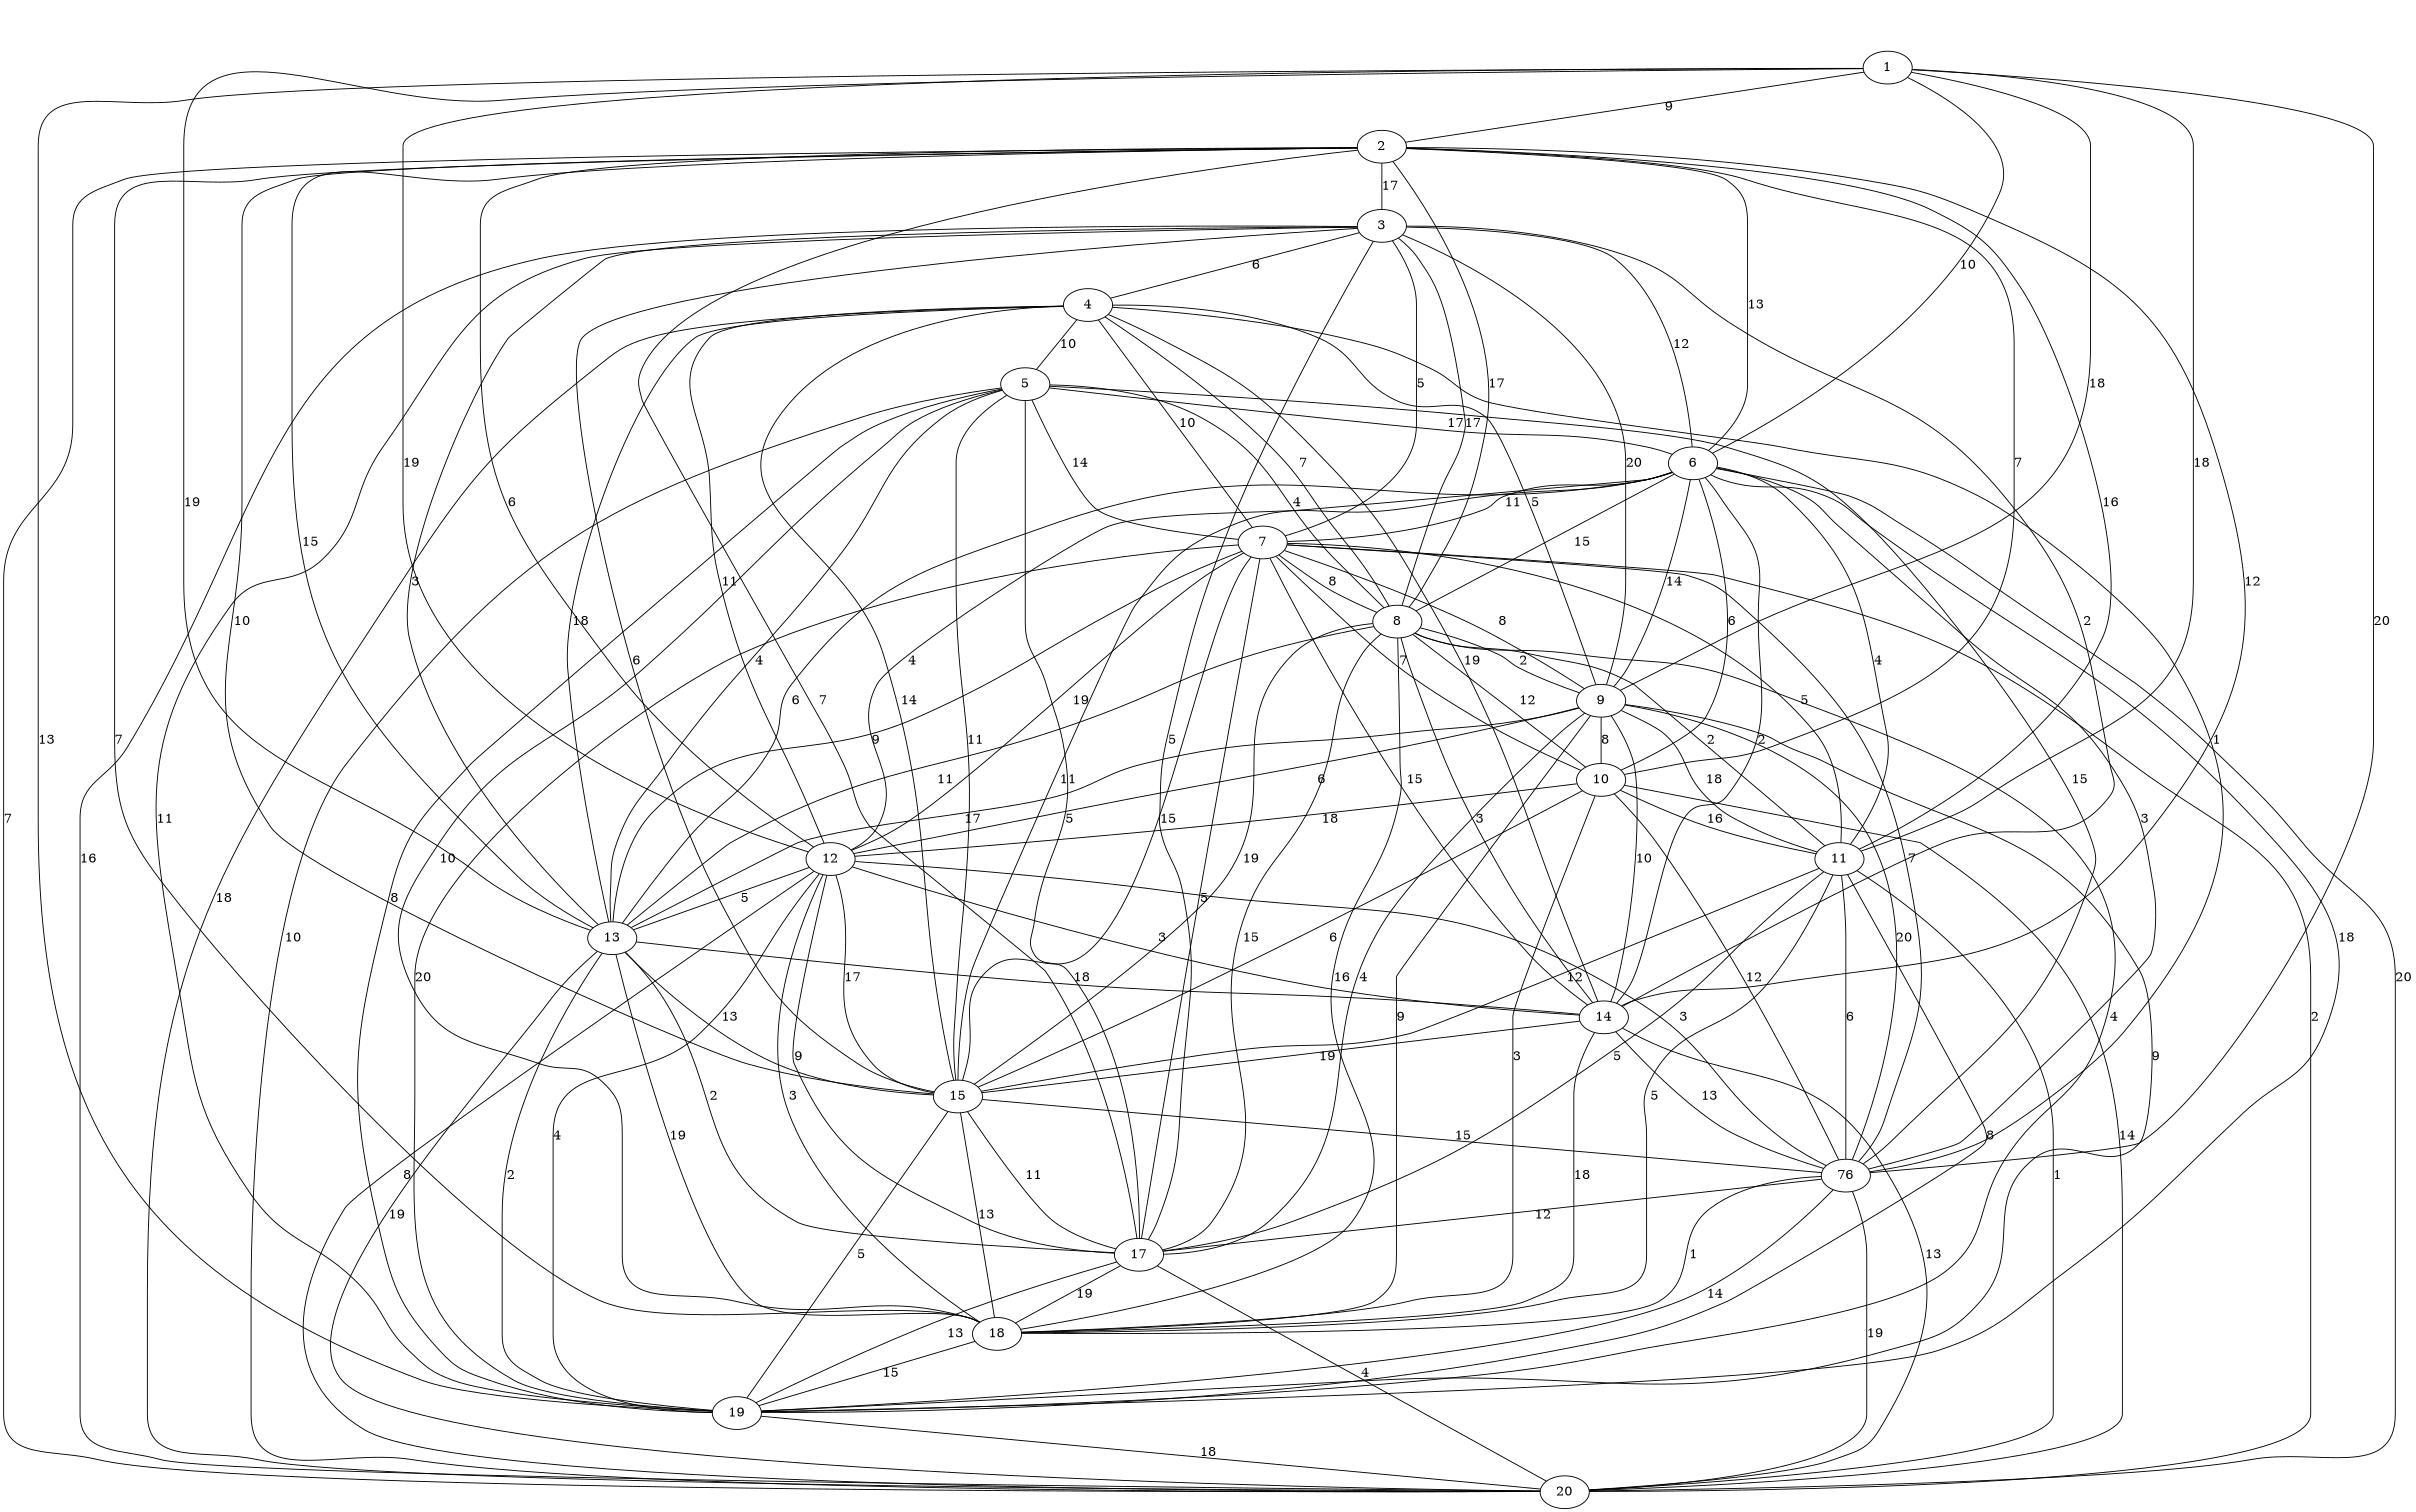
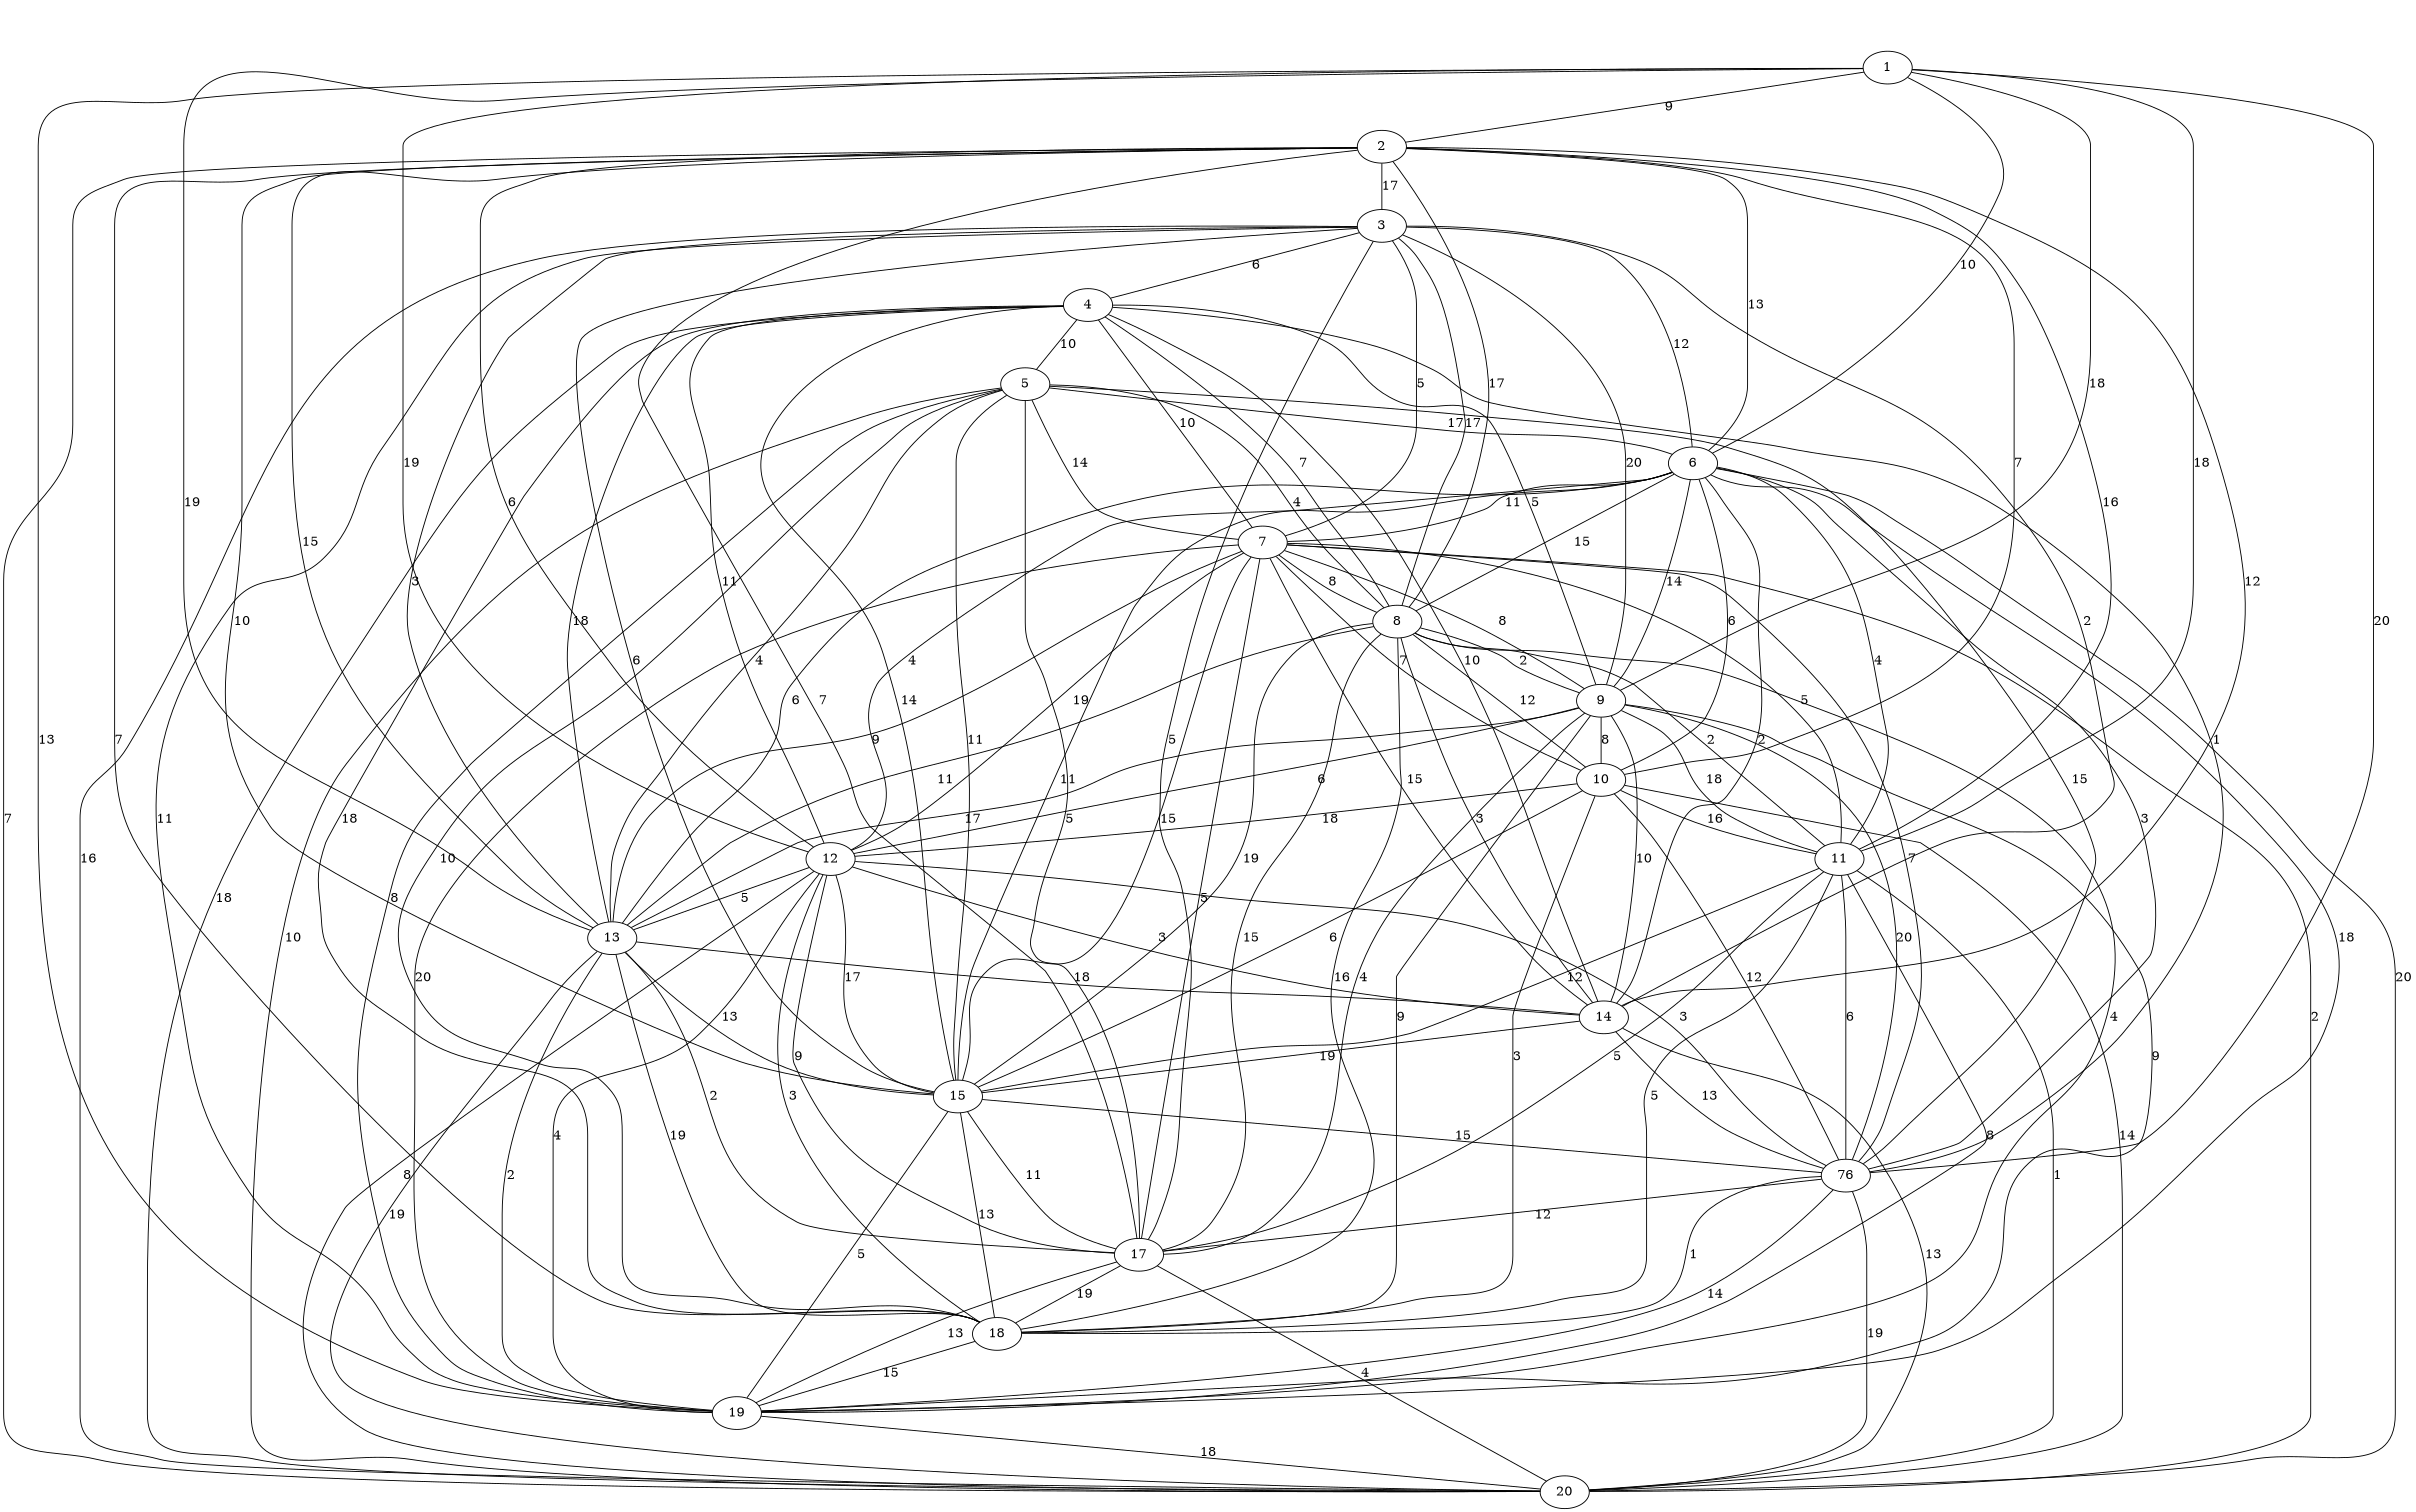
  graph {
    1
    12
    9
    6
    11
    13
    19
    n8 [label=76]
    2
    20
    17
    14
    15
    18
    10
    8
    7
    3
    4
    5
    1 -- 12 [label=19]
    1 -- 9 [label=18]
    1 -- 6 [label=10]
    1 -- 11 [label=18]
    1 -- 13 [label=19]
    1 -- 19 [label=13]
    1 -- n8 [label=20]
    1 -- 2 [label=9]
    12 -- 13 [label=5]
    12 -- 19 [label=4]
    12 -- n8 [label=3]
    12 -- 20 [label=8]
    12 -- 17 [label=9]
    12 -- 14 [label=3]
    12 -- 15 [label=17]
    12 -- 18 [label=3]
    9 -- 12 [label=6]
    9 -- 11 [label=18]
    9 -- 13 [label=17]
    9 -- 19 [label=9]
    9 -- n8 [label=20]
    9 -- 17 [label=4]
    9 -- 14 [label=10]
    9 -- 18 [label=9]
    9 -- 10 [label=8]
    6 -- 12 [label=4]
    6 -- 9 [label=14]
    6 -- 11 [label=4]
    6 -- 13 [label=6]
    6 -- 19 [label=18]
    6 -- n8 [label=3]
    6 -- 20 [label=20]
    6 -- 14 [label=2]
    6 -- 15 [label=11]
    6 -- 10 [label=6]
    6 -- 8 [label=15]
    6 -- 7 [label=11]
    11 -- 19 [label=8]
    11 -- n8 [label=6]
    11 -- 20 [label=1]
    11 -- 17 [label=5]
    11 -- 15 [label=12]
    11 -- 18 [label=5]
    13 -- 19 [label=2]
    13 -- 20 [label=19]
    13 -- 17 [label=2]
    13 -- 14 [label=18]
    13 -- 15 [label=13]
    13 -- 18 [label=19]
    19 -- 20 [label=18]
    n8 -- 19 [label=14]
    n8 -- 20 [label=19]
    n8 -- 17 [label=12]
    n8 -- 18 [label=1]
    2 -- 12 [label=6]
    2 -- 6 [label=13]
    2 -- 11 [label=16]
    2 -- 13 [label=15]
    2 -- 20 [label=7]
    2 -- 17 [label=7]
    2 -- 14 [label=12]
    2 -- 15 [label=10]
    2 -- 18 [label=7]
    2 -- 10 [label=7]
    2 -- 8 [label=17]
    2 -- 3 [label=17]
    17 -- 19 [label=13]
    17 -- 20 [label=4]
    17 -- 18 [label=19]
    14 -- n8 [label=13]
    14 -- 20 [label=13]
    14 -- 15 [label=19]
-   14 -- 18 [label=18]
+   4 -- 18 [label=18]
    15 -- 19 [label=5]
    15 -- n8 [label=15]
    15 -- 17 [label=11]
    15 -- 18 [label=13]
    18 -- 19 [label=15]
    10 -- 12 [label=18]
    10 -- 11 [label=16]
    10 -- n8 [label=12]
    10 -- 20 [label=14]
    10 -- 15 [label=6]
    10 -- 18 [label=3]
    8 -- 9 [label=2]
    8 -- 11 [label=2]
    8 -- 13 [label=11]
    8 -- 19 [label=4]
    8 -- 17 [label=15]
    8 -- 14 [label=3]
    8 -- 15 [label=19]
    8 -- 18 [label=16]
    8 -- 10 [label=12]
    7 -- 12 [label=19]
    7 -- 9 [label=8]
    7 -- 11 [label=5]
    7 -- 13 [label=9]
    7 -- 19 [label=20]
    7 -- n8 [label=7]
    7 -- 20 [label=2]
    7 -- 17 [label=5]
    7 -- 14 [label=15]
    7 -- 15 [label=15]
    7 -- 10 [label=7]
    7 -- 8 [label=8]
    3 -- 9 [label=20]
    3 -- 6 [label=12]
    3 -- 13 [label=3]
    3 -- 19 [label=11]
    3 -- 20 [label=16]
    3 -- 17 [label=5]
    3 -- 14 [label=2]
    3 -- 15 [label=6]
    3 -- 8 [label=17]
    3 -- 7 [label=5]
    3 -- 4 [label=6]
    4 -- 12 [label=11]
    4 -- 9 [label=5]
    4 -- 13 [label=18]
    4 -- n8 [label=1]
    4 -- 20 [label=18]
-   4 -- 14 [label=19]
+   4 -- 14 [label=10]
    4 -- 15 [label=14]
    4 -- 8 [label=7]
    4 -- 7 [label=10]
    4 -- 5 [label=10]
    5 -- 6 [label=17]
    5 -- 13 [label=4]
    5 -- 19 [label=8]
    5 -- n8 [label=15]
    5 -- 20 [label=10]
    5 -- 17 [label=5]
    5 -- 15 [label=11]
    5 -- 18 [label=10]
    5 -- 8 [label=4]
    5 -- 7 [label=14]
  }
